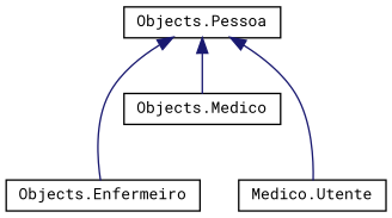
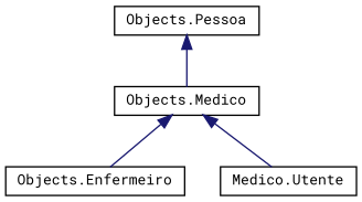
  digraph {
    fontname="Roboto Mono"
    rankdir=TB
    node [color=black fillcolor=white fontname="Roboto Mono" fontsize=10 shape=record style=filled]
    edge [color=midnightblue dir=back fontname="Roboto Mono" fontsize=10 labelfontname=Helvetica labelfontsize=10 style=solid]
    n1 [height=0.2 label="Objects.Pessoa" width=0.4]
    n2 [height=0.2 label="Objects.Enfermeiro" width=0.4]
    n3 [height=0.2 label="Objects.Medico" width=0.4]
    n4 [height=0.2 label="Medico.Utente" width=0.4]
-   n1 -> n2
+   n3 -> n2
    n1 -> n3
-   n1 -> n4
+   n3 -> n4
  }
